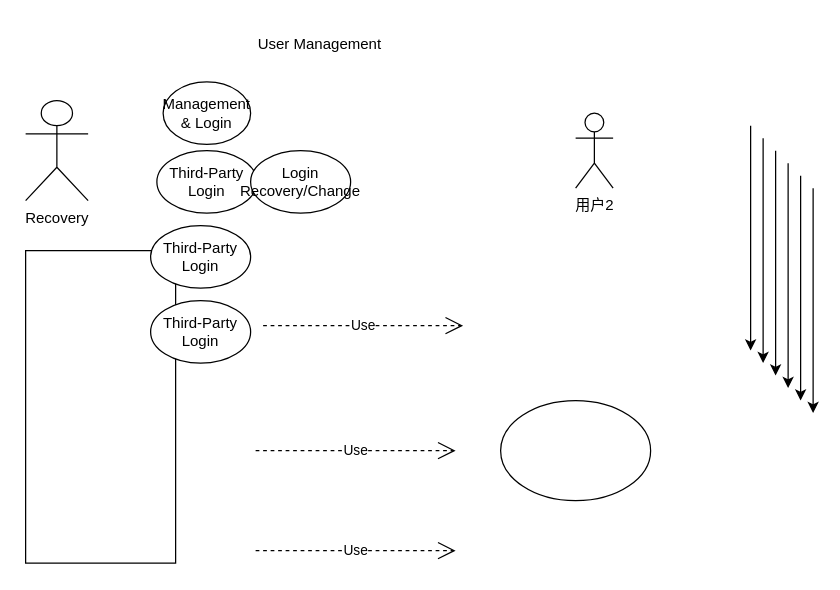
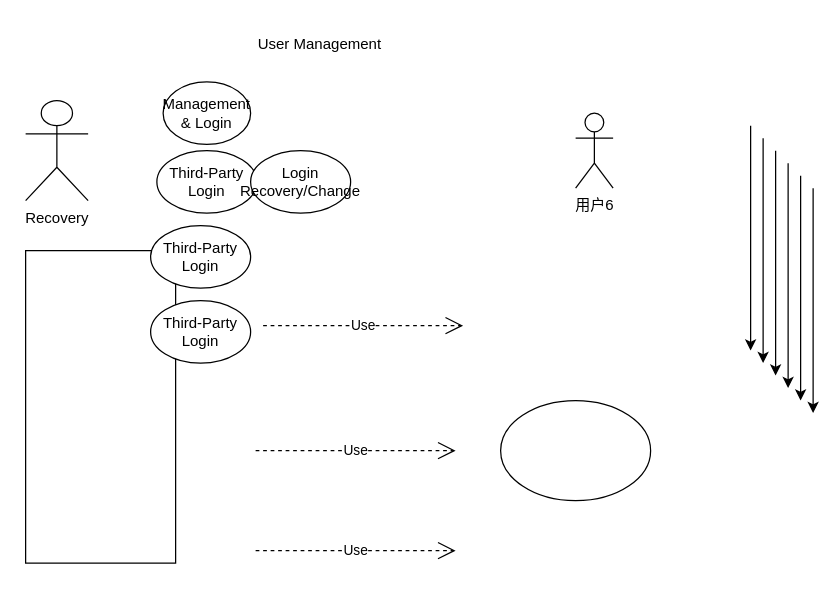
  <mxCell id="0" />
  <mxCell id="1" parent="0" />
  <mxCell id="2" value="Recovery&lt;div&gt;&lt;br&gt;&lt;/div&gt;" style="shape=umlActor;html=1;verticalLabelPosition=bottom;verticalAlign=top;align=center;" parent="1" vertex="1"><mxGeometry x="20" y="80" width="50" height="80" as="geometry" /></mxCell>
- <mxCell id="3" value="用户2" style="shape=umlActor;html=1;verticalLabelPosition=bottom;verticalAlign=top;align=center;" parent="1" vertex="1"><mxGeometry x="460" y="90" width="30" height="60" as="geometry" /></mxCell>
+ <mxCell id="3" value="用户6" style="shape=umlActor;html=1;verticalLabelPosition=bottom;verticalAlign=top;align=center;" parent="1" vertex="1"><mxGeometry x="460" y="90" width="30" height="60" as="geometry" /></mxCell>
  <mxCell id="4" value="Use" style="endArrow=open;endSize=12;dashed=1;html=1;rounded=0;" edge="1" parent="1"><mxGeometry width="160" relative="1" as="geometry"><mxPoint x="204" y="360" as="sourcePoint" /><mxPoint x="364" y="360" as="targetPoint" /></mxGeometry></mxCell>
  <mxCell id="5" value="Use" style="endArrow=open;endSize=12;dashed=1;html=1;rounded=0;" edge="1" parent="1"><mxGeometry width="160" relative="1" as="geometry"><mxPoint x="204" y="440" as="sourcePoint" /><mxPoint x="364" y="440" as="targetPoint" /></mxGeometry></mxCell>
  <mxCell id="6" value="Use" style="endArrow=open;endSize=12;dashed=1;html=1;rounded=0;" edge="1" parent="1"><mxGeometry width="160" relative="1" as="geometry"><mxPoint x="210" y="260" as="sourcePoint" /><mxPoint x="370" y="260" as="targetPoint" /></mxGeometry></mxCell>
  <mxCell id="7" value="" style="ellipse;whiteSpace=wrap;html=1;" vertex="1" parent="1"><mxGeometry x="400" y="320" width="120" height="80" as="geometry" /></mxCell>
  <mxCell id="8" value="Management &amp;amp; Login" style="ellipse;whiteSpace=wrap;html=1;" vertex="1" parent="1"><mxGeometry x="130" y="65" width="70" height="50" as="geometry" /></mxCell>
  <mxCell id="9" style="edgeStyle=orthogonalEdgeStyle;rounded=0;orthogonalLoop=1;jettySize=auto;html=1;exitX=0.5;exitY=0.5;exitDx=0;exitDy=0;exitPerimeter=0;" edge="1" parent="1"><mxGeometry relative="1" as="geometry"><mxPoint x="600" y="280" as="targetPoint" /><mxPoint x="600" y="100" as="sourcePoint" /></mxGeometry></mxCell>
  <mxCell id="10" style="edgeStyle=orthogonalEdgeStyle;rounded=0;orthogonalLoop=1;jettySize=auto;html=1;exitX=0.5;exitY=0.5;exitDx=0;exitDy=0;exitPerimeter=0;" edge="1" parent="1"><mxGeometry relative="1" as="geometry"><mxPoint x="610" y="290" as="targetPoint" /><mxPoint x="610" y="110" as="sourcePoint" /></mxGeometry></mxCell>
  <mxCell id="11" style="edgeStyle=orthogonalEdgeStyle;rounded=0;orthogonalLoop=1;jettySize=auto;html=1;exitX=0.5;exitY=0.5;exitDx=0;exitDy=0;exitPerimeter=0;" edge="1" parent="1"><mxGeometry relative="1" as="geometry"><mxPoint x="620" y="300" as="targetPoint" /><mxPoint x="620" y="120" as="sourcePoint" /></mxGeometry></mxCell>
  <mxCell id="12" style="edgeStyle=orthogonalEdgeStyle;rounded=0;orthogonalLoop=1;jettySize=auto;html=1;exitX=0.5;exitY=0.5;exitDx=0;exitDy=0;exitPerimeter=0;" edge="1" parent="1"><mxGeometry relative="1" as="geometry"><mxPoint x="630" y="310" as="targetPoint" /><mxPoint x="630" y="130" as="sourcePoint" /></mxGeometry></mxCell>
  <mxCell id="13" style="edgeStyle=orthogonalEdgeStyle;rounded=0;orthogonalLoop=1;jettySize=auto;html=1;exitX=0.5;exitY=0.5;exitDx=0;exitDy=0;exitPerimeter=0;" edge="1" parent="1"><mxGeometry relative="1" as="geometry"><mxPoint x="640" y="320" as="targetPoint" /><mxPoint x="640" y="140" as="sourcePoint" /></mxGeometry></mxCell>
  <mxCell id="14" style="edgeStyle=orthogonalEdgeStyle;rounded=0;orthogonalLoop=1;jettySize=auto;html=1;exitX=0.5;exitY=0.5;exitDx=0;exitDy=0;exitPerimeter=0;" edge="1" parent="1"><mxGeometry relative="1" as="geometry"><mxPoint x="650" y="330" as="targetPoint" /><mxPoint x="650" y="150" as="sourcePoint" /></mxGeometry></mxCell>
  <mxCell id="15" value="Third-Party Login" style="ellipse;whiteSpace=wrap;html=1;" vertex="1" parent="1"><mxGeometry x="125" y="120" width="80" height="50" as="geometry" /></mxCell>
  <mxCell id="16" value="" style="verticalLabelPosition=bottom;verticalAlign=top;html=1;shape=mxgraph.basic.rect;fillColor2=none;strokeWidth=1;size=20;indent=5;fillColor=none;" vertex="1" parent="1"><mxGeometry x="20" y="200" width="120" height="250" as="geometry" /></mxCell>
  <mxCell id="17" value="User Management" style="text;html=1;align=center;verticalAlign=middle;resizable=0;points=[];autosize=1;strokeColor=none;fillColor=none;" vertex="1" parent="1"><mxGeometry x="195" y="20" width="120" height="30" as="geometry" /></mxCell>
  <mxCell id="18" value="Third-Party Login" style="ellipse;whiteSpace=wrap;html=1;" vertex="1" parent="1"><mxGeometry x="120" y="180" width="80" height="50" as="geometry" /></mxCell>
  <mxCell id="19" value="Login Recovery/Change" style="ellipse;whiteSpace=wrap;html=1;" vertex="1" parent="1"><mxGeometry x="200" y="120" width="80" height="50" as="geometry" /></mxCell>
  <mxCell id="20" value="Third-Party Login" style="ellipse;whiteSpace=wrap;html=1;" vertex="1" parent="1"><mxGeometry x="120" y="240" width="80" height="50" as="geometry" /></mxCell>
